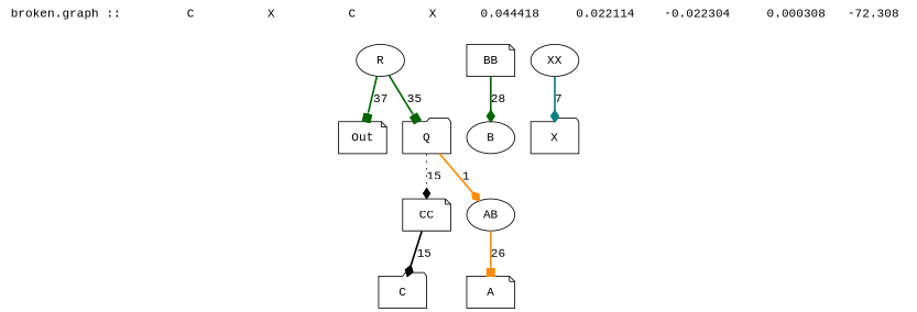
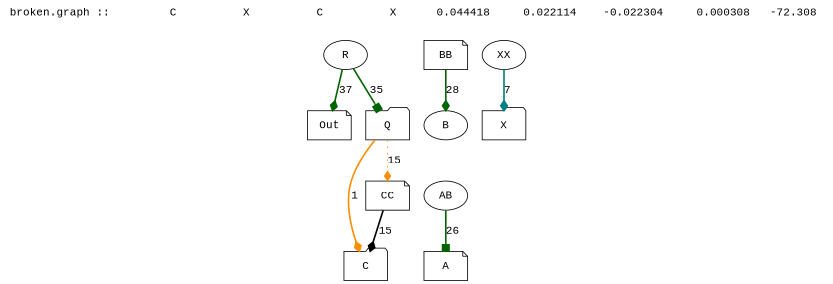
  digraph {
    fontname="Liberation Mono"
    label="broken.graph ::         C          X          C          X      0.044418     0.022114    -0.022304     0.000308   -72.308 \n"
    labelloc=t
    node [fontname="Liberation Mono" shape=note]
    edge [arrowhead=diamond color=darkgreen fontname="Liberation Mono" style=bold]
    n1 [label=Out]
    n2 [label=A]
    n3 [label=C shape=folder]
    n4 [label=B shape=ellipse]
    n5 [label=X shape=folder]
    R [shape=ellipse]
    Q [shape=folder]
    CC
    AB [shape=ellipse]
    BB
    XX [shape=ellipse]
-   R -> n1 [arrowhead=box label=37]
+   R -> n1 [label=37]
    R -> Q [arrowhead=box label=35]
-   Q -> CC [color=black label=15 style=dotted]
-   Q -> AB [color=darkorange label=1]
+   Q -> CC [color=darkorange label=15 style=dotted]
+   Q -> n3 [color=darkorange label=1]
    CC -> n3 [color=black label=15]
-   AB -> n2 [arrowhead=box color=darkorange label=26]
+   AB -> n2 [arrowhead=box label=26]
    BB -> n4 [label=28]
    XX -> n5 [color=teal label=7]
  }
